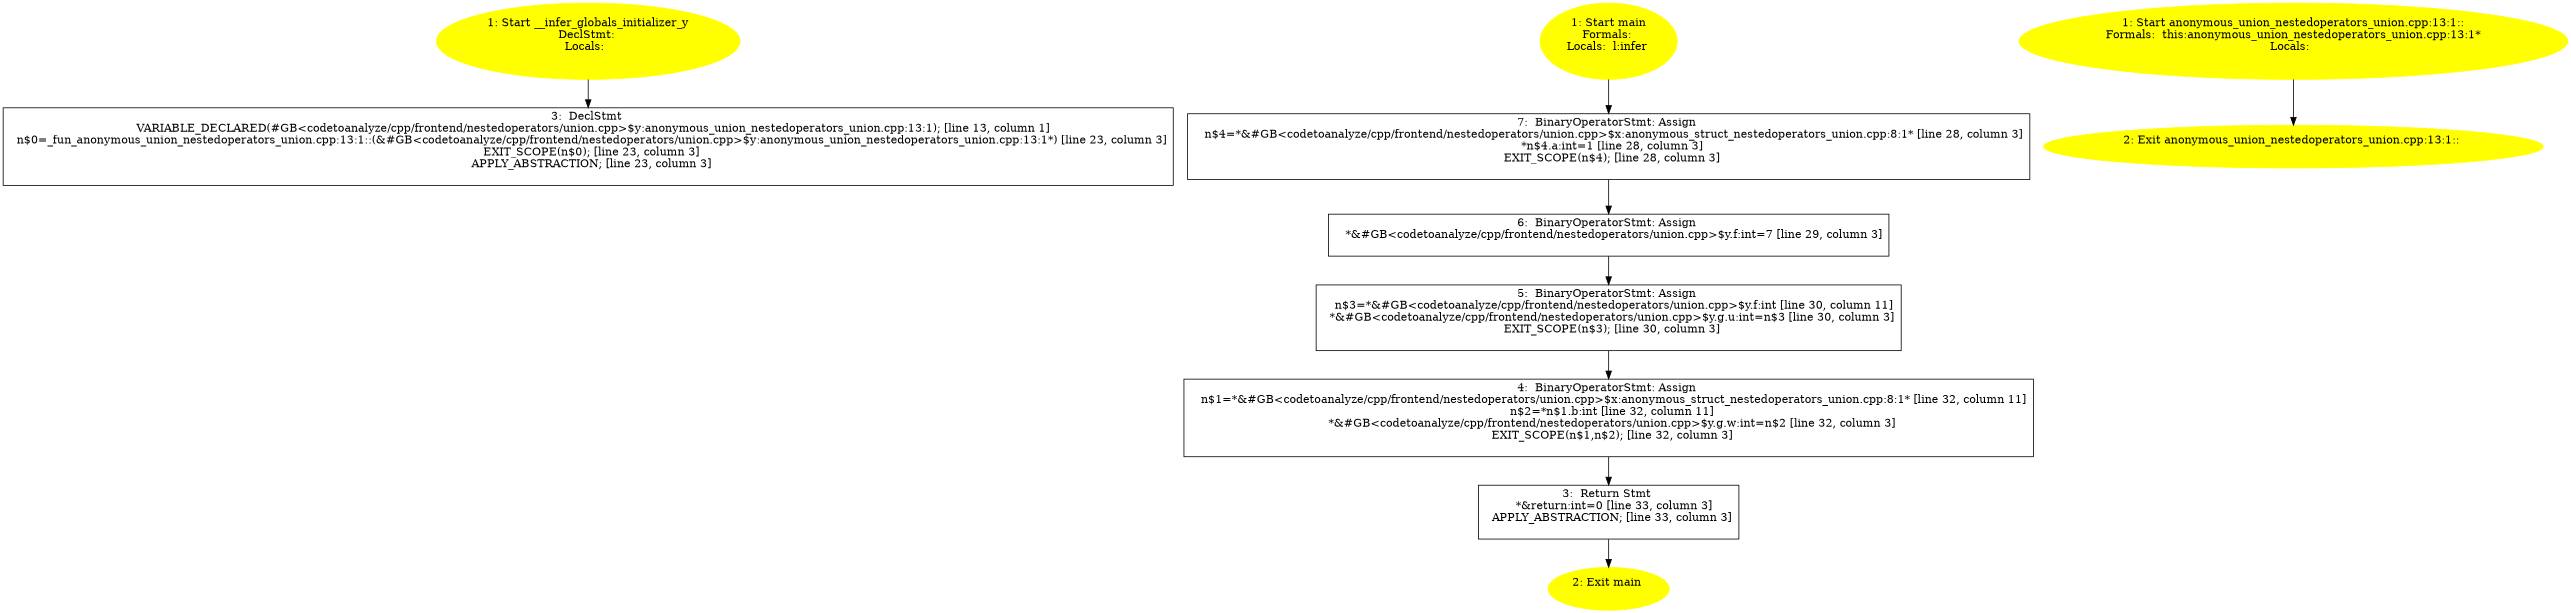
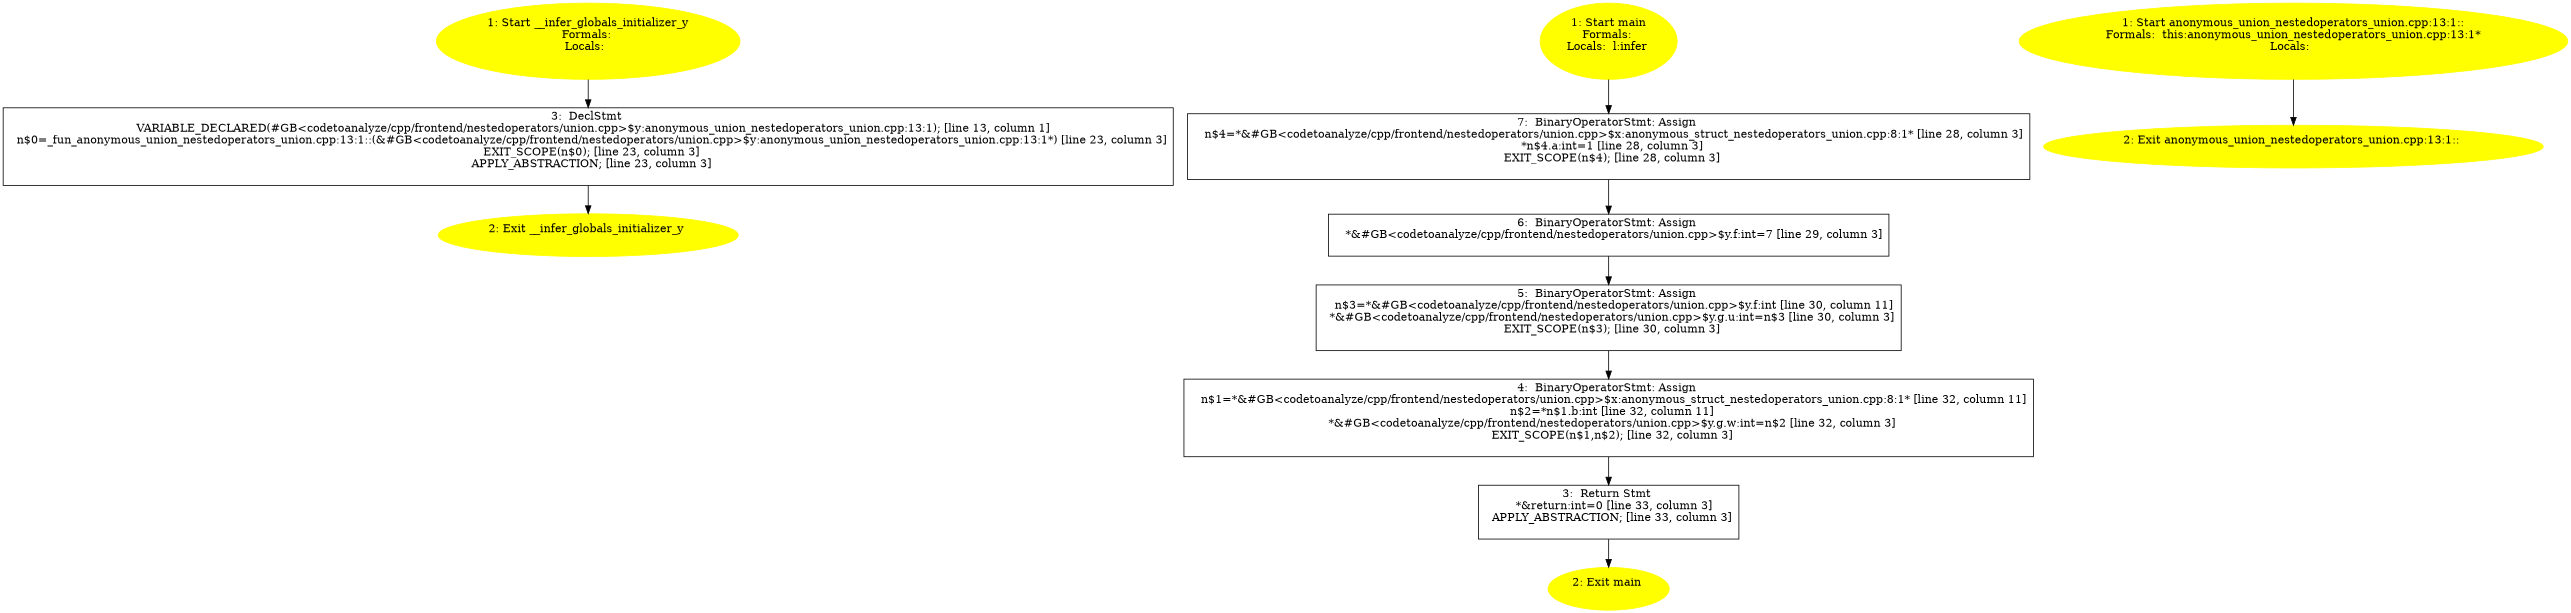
  digraph {
-   n1 [color=yellow label="1: Start __infer_globals_initializer_y\nDeclStmt: \nLocals:  \n  " style=filled]
+   n1 [color=yellow label="1: Start __infer_globals_initializer_y\nFormals: \nLocals:  \n  " style=filled]
    n2 [label="3:  DeclStmt \n   VARIABLE_DECLARED(#GB<codetoanalyze/cpp/frontend/nestedoperators/union.cpp>$y:anonymous_union_nestedoperators_union.cpp:13:1); [line 13, column 1]\n  n$0=_fun_anonymous_union_nestedoperators_union.cpp:13:1::(&#GB<codetoanalyze/cpp/frontend/nestedoperators/union.cpp>$y:anonymous_union_nestedoperators_union.cpp:13:1*) [line 23, column 3]\n  EXIT_SCOPE(n$0); [line 23, column 3]\n  APPLY_ABSTRACTION; [line 23, column 3]\n " shape=box]
+   n3 [color=yellow label="2: Exit __infer_globals_initializer_y \n  " style=filled]
    n4 [color=yellow label="1: Start main\nFormals: \nLocals:  l:infer \n  " style=filled]
    n5 [label="7:  BinaryOperatorStmt: Assign \n   n$4=*&#GB<codetoanalyze/cpp/frontend/nestedoperators/union.cpp>$x:anonymous_struct_nestedoperators_union.cpp:8:1* [line 28, column 3]\n  *n$4.a:int=1 [line 28, column 3]\n  EXIT_SCOPE(n$4); [line 28, column 3]\n " shape=box]
    n6 [label="6:  BinaryOperatorStmt: Assign \n   *&#GB<codetoanalyze/cpp/frontend/nestedoperators/union.cpp>$y.f:int=7 [line 29, column 3]\n " shape=box]
    n7 [label="5:  BinaryOperatorStmt: Assign \n   n$3=*&#GB<codetoanalyze/cpp/frontend/nestedoperators/union.cpp>$y.f:int [line 30, column 11]\n  *&#GB<codetoanalyze/cpp/frontend/nestedoperators/union.cpp>$y.g.u:int=n$3 [line 30, column 3]\n  EXIT_SCOPE(n$3); [line 30, column 3]\n " shape=box]
    n8 [color=yellow label="2: Exit main \n  " style=filled]
    n9 [label="3:  Return Stmt \n   *&return:int=0 [line 33, column 3]\n  APPLY_ABSTRACTION; [line 33, column 3]\n " shape=box]
    n10 [label="4:  BinaryOperatorStmt: Assign \n   n$1=*&#GB<codetoanalyze/cpp/frontend/nestedoperators/union.cpp>$x:anonymous_struct_nestedoperators_union.cpp:8:1* [line 32, column 11]\n  n$2=*n$1.b:int [line 32, column 11]\n  *&#GB<codetoanalyze/cpp/frontend/nestedoperators/union.cpp>$y.g.w:int=n$2 [line 32, column 3]\n  EXIT_SCOPE(n$1,n$2); [line 32, column 3]\n " shape=box]
    n11 [color=yellow label="1: Start anonymous_union_nestedoperators_union.cpp:13:1::\nFormals:  this:anonymous_union_nestedoperators_union.cpp:13:1*\nLocals:  \n  " style=filled]
    n12 [color=yellow label="2: Exit anonymous_union_nestedoperators_union.cpp:13:1:: \n  " style=filled]
    n1 -> n2
+   n2 -> n3
    n4 -> n5
    n5 -> n6
    n6 -> n7
    n7 -> n10
    n9 -> n8
    n10 -> n9
    n11 -> n12
  }
